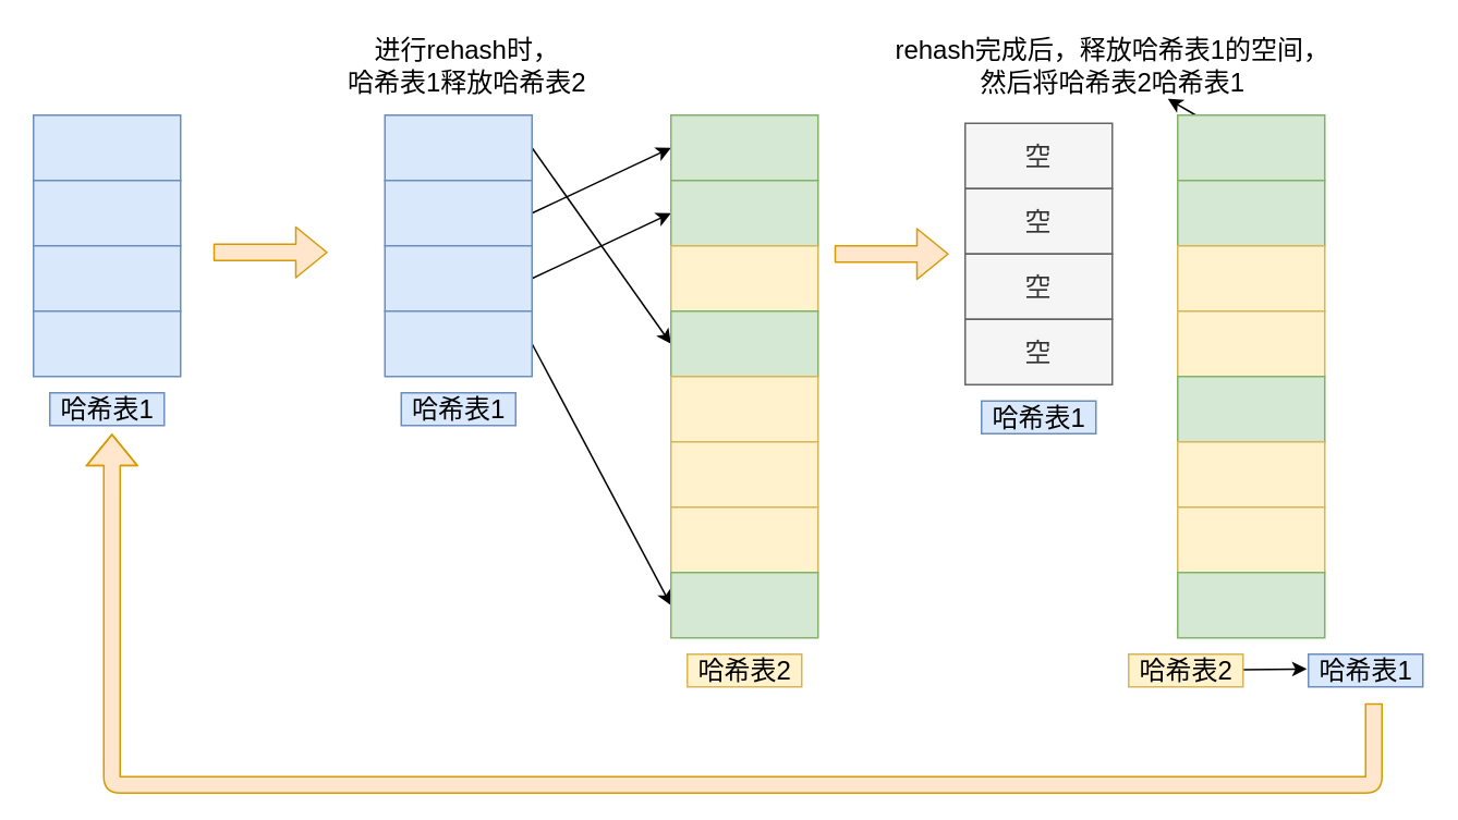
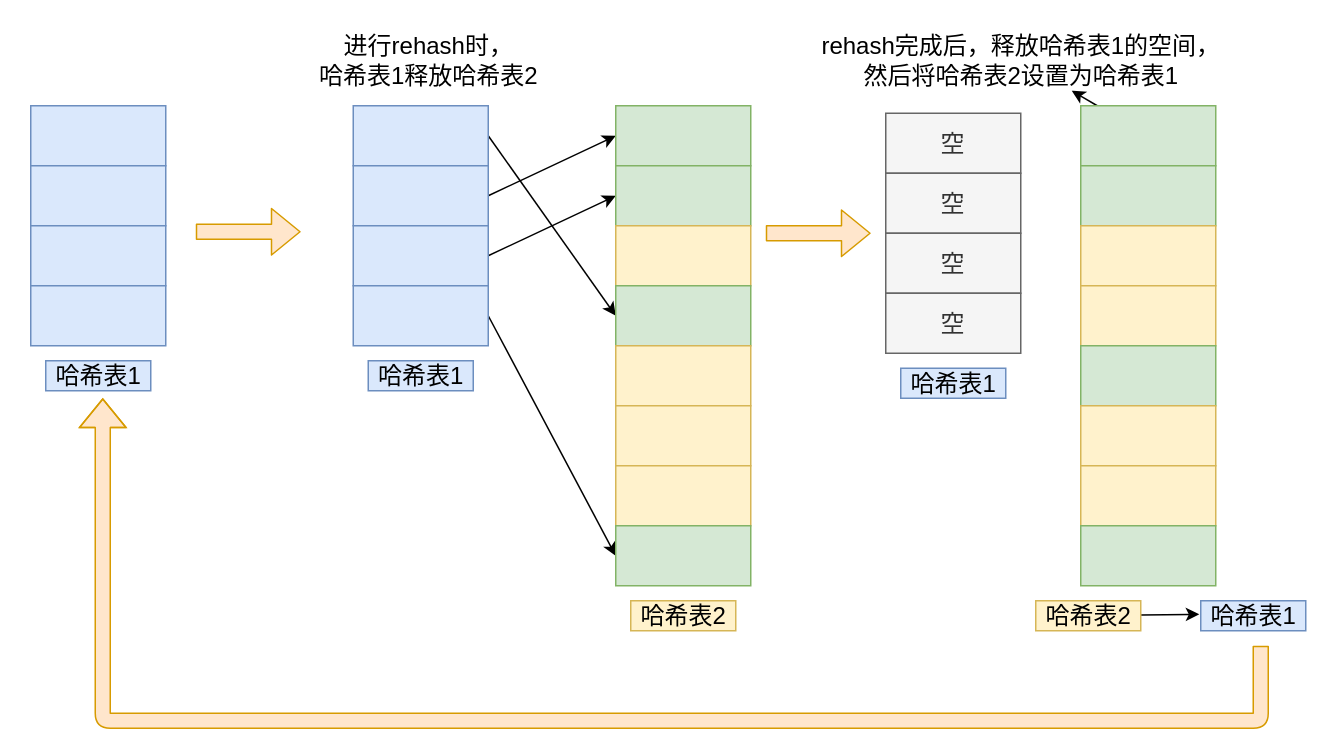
  <mxCell id="0" />
  <mxCell id="1" parent="0" />
  <mxCell id="2" value="" style="rounded=0;whiteSpace=wrap;html=1;fillColor=#dae8fc;strokeColor=#6c8ebf;fontSize=16;" vertex="1" parent="1"><mxGeometry x="20" y="70" width="90" height="40" as="geometry" /></mxCell>
  <mxCell id="3" value="" style="rounded=0;whiteSpace=wrap;html=1;fillColor=#dae8fc;strokeColor=#6c8ebf;fontSize=16;" vertex="1" parent="1"><mxGeometry x="20" y="110" width="90" height="40" as="geometry" /></mxCell>
  <mxCell id="4" value="" style="rounded=0;whiteSpace=wrap;html=1;fillColor=#dae8fc;strokeColor=#6c8ebf;fontSize=16;" vertex="1" parent="1"><mxGeometry x="20" y="150" width="90" height="40" as="geometry" /></mxCell>
  <mxCell id="5" value="" style="rounded=0;whiteSpace=wrap;html=1;fillColor=#dae8fc;strokeColor=#6c8ebf;fontSize=16;" vertex="1" parent="1"><mxGeometry x="20" y="190" width="90" height="40" as="geometry" /></mxCell>
  <mxCell id="6" value="哈希表1" style="text;html=1;align=center;verticalAlign=middle;resizable=0;points=[];autosize=1;fontSize=16;fillColor=#dae8fc;strokeColor=#6c8ebf;" vertex="1" parent="1"><mxGeometry x="30" y="240" width="70" height="20" as="geometry" /></mxCell>
  <mxCell id="7" style="rounded=0;orthogonalLoop=1;jettySize=auto;html=1;entryX=0;entryY=0.5;entryDx=0;entryDy=0;exitX=1;exitY=0.5;exitDx=0;exitDy=0;fontSize=16;" edge="1" parent="1" source="8" target="20"><mxGeometry relative="1" as="geometry" /></mxCell>
  <mxCell id="8" value="" style="rounded=0;whiteSpace=wrap;html=1;fontSize=16;fillColor=#dae8fc;strokeColor=#6c8ebf;" vertex="1" parent="1"><mxGeometry x="235" y="70" width="90" height="40" as="geometry" /></mxCell>
  <mxCell id="9" style="edgeStyle=none;rounded=0;orthogonalLoop=1;jettySize=auto;html=1;entryX=0;entryY=0.5;entryDx=0;entryDy=0;exitX=1;exitY=0.5;exitDx=0;exitDy=0;fontSize=16;" edge="1" parent="1" source="10" target="17"><mxGeometry relative="1" as="geometry" /></mxCell>
  <mxCell id="10" value="" style="rounded=0;whiteSpace=wrap;html=1;fontSize=16;fillColor=#dae8fc;strokeColor=#6c8ebf;" vertex="1" parent="1"><mxGeometry x="235" y="110" width="90" height="40" as="geometry" /></mxCell>
  <mxCell id="11" value="进行rehash时，&lt;br style=&quot;font-size: 16px;&quot;&gt;哈希表1释放哈希表2" style="text;html=1;align=center;verticalAlign=middle;resizable=0;points=[];autosize=1;fontSize=16;" vertex="1" parent="1"><mxGeometry x="170" y="20" width="230" height="40" as="geometry" /></mxCell>
  <mxCell id="12" style="edgeStyle=none;rounded=0;orthogonalLoop=1;jettySize=auto;html=1;entryX=0;entryY=0.5;entryDx=0;entryDy=0;exitX=1;exitY=0.5;exitDx=0;exitDy=0;fontSize=16;" edge="1" parent="1" source="13" target="18"><mxGeometry relative="1" as="geometry" /></mxCell>
  <mxCell id="13" value="" style="rounded=0;whiteSpace=wrap;html=1;fontSize=16;fillColor=#dae8fc;strokeColor=#6c8ebf;" vertex="1" parent="1"><mxGeometry x="235" y="150" width="90" height="40" as="geometry" /></mxCell>
  <mxCell id="14" style="edgeStyle=none;rounded=0;orthogonalLoop=1;jettySize=auto;html=1;entryX=0;entryY=0.5;entryDx=0;entryDy=0;exitX=1;exitY=0.5;exitDx=0;exitDy=0;fontSize=16;" edge="1" parent="1" source="15" target="25"><mxGeometry relative="1" as="geometry" /></mxCell>
  <mxCell id="15" value="" style="rounded=0;whiteSpace=wrap;html=1;fontSize=16;fillColor=#dae8fc;strokeColor=#6c8ebf;" vertex="1" parent="1"><mxGeometry x="235" y="190" width="90" height="40" as="geometry" /></mxCell>
  <mxCell id="16" value="哈希表1" style="text;html=1;align=center;verticalAlign=middle;resizable=0;points=[];autosize=1;fontSize=16;fillColor=#dae8fc;strokeColor=#6c8ebf;" vertex="1" parent="1"><mxGeometry x="245" y="240" width="70" height="20" as="geometry" /></mxCell>
  <mxCell id="17" value="" style="rounded=0;whiteSpace=wrap;html=1;fontSize=16;fillColor=#d5e8d4;strokeColor=#82b366;" vertex="1" parent="1"><mxGeometry x="410" y="70" width="90" height="40" as="geometry" /></mxCell>
  <mxCell id="18" value="" style="rounded=0;whiteSpace=wrap;html=1;fontSize=16;fillColor=#d5e8d4;strokeColor=#82b366;" vertex="1" parent="1"><mxGeometry x="410" y="110" width="90" height="40" as="geometry" /></mxCell>
  <mxCell id="19" value="" style="rounded=0;whiteSpace=wrap;html=1;fontSize=16;fillColor=#fff2cc;strokeColor=#d6b656;" vertex="1" parent="1"><mxGeometry x="410" y="150" width="90" height="40" as="geometry" /></mxCell>
  <mxCell id="20" value="" style="rounded=0;whiteSpace=wrap;html=1;fontSize=16;fillColor=#d5e8d4;strokeColor=#82b366;" vertex="1" parent="1"><mxGeometry x="410" y="190" width="90" height="40" as="geometry" /></mxCell>
  <mxCell id="21" value="哈希表2" style="text;html=1;align=center;verticalAlign=middle;resizable=0;points=[];autosize=1;fontSize=16;fillColor=#fff2cc;strokeColor=#d6b656;" vertex="1" parent="1"><mxGeometry x="420" y="400" width="70" height="20" as="geometry" /></mxCell>
  <mxCell id="22" value="" style="rounded=0;whiteSpace=wrap;html=1;fontSize=16;fillColor=#fff2cc;strokeColor=#d6b656;" vertex="1" parent="1"><mxGeometry x="410" y="230" width="90" height="40" as="geometry" /></mxCell>
  <mxCell id="23" value="" style="rounded=0;whiteSpace=wrap;html=1;fontSize=16;fillColor=#fff2cc;strokeColor=#d6b656;" vertex="1" parent="1"><mxGeometry x="410" y="270" width="90" height="40" as="geometry" /></mxCell>
  <mxCell id="24" value="" style="rounded=0;whiteSpace=wrap;html=1;fontSize=16;fillColor=#fff2cc;strokeColor=#d6b656;" vertex="1" parent="1"><mxGeometry x="410" y="310" width="90" height="40" as="geometry" /></mxCell>
  <mxCell id="25" value="" style="rounded=0;whiteSpace=wrap;html=1;fontSize=16;fillColor=#d5e8d4;strokeColor=#82b366;" vertex="1" parent="1"><mxGeometry x="410" y="350" width="90" height="40" as="geometry" /></mxCell>
  <mxCell id="26" style="edgeStyle=none;rounded=0;orthogonalLoop=1;jettySize=auto;html=1;fontSize=16;" edge="1" parent="1" source="27" target="37"><mxGeometry relative="1" as="geometry" /></mxCell>
  <mxCell id="27" value="" style="rounded=0;whiteSpace=wrap;html=1;fontSize=16;fillColor=#d5e8d4;strokeColor=#82b366;" vertex="1" parent="1"><mxGeometry x="720" y="70" width="90" height="40" as="geometry" /></mxCell>
  <mxCell id="28" value="" style="rounded=0;whiteSpace=wrap;html=1;fontSize=16;fillColor=#d5e8d4;strokeColor=#82b366;" vertex="1" parent="1"><mxGeometry x="720" y="110" width="90" height="40" as="geometry" /></mxCell>
  <mxCell id="29" value="" style="rounded=0;whiteSpace=wrap;html=1;fontSize=16;fillColor=#fff2cc;strokeColor=#d6b656;" vertex="1" parent="1"><mxGeometry x="720" y="150" width="90" height="40" as="geometry" /></mxCell>
  <mxCell id="30" value="" style="rounded=0;whiteSpace=wrap;html=1;fontSize=16;fillColor=#fff2cc;strokeColor=#d6b656;" vertex="1" parent="1"><mxGeometry x="720" y="190" width="90" height="40" as="geometry" /></mxCell>
  <mxCell id="31" style="edgeStyle=none;rounded=0;orthogonalLoop=1;jettySize=auto;html=1;entryX=-0.014;entryY=0.45;entryDx=0;entryDy=0;entryPerimeter=0;fontSize=16;" edge="1" parent="1" source="32" target="43"><mxGeometry relative="1" as="geometry" /></mxCell>
  <mxCell id="32" value="哈希表2" style="text;html=1;align=center;verticalAlign=middle;resizable=0;points=[];autosize=1;fontSize=16;fillColor=#fff2cc;strokeColor=#d6b656;" vertex="1" parent="1"><mxGeometry x="690" y="400" width="70" height="20" as="geometry" /></mxCell>
  <mxCell id="33" value="" style="rounded=0;whiteSpace=wrap;html=1;fontSize=16;fillColor=#d5e8d4;strokeColor=#82b366;" vertex="1" parent="1"><mxGeometry x="720" y="230" width="90" height="40" as="geometry" /></mxCell>
  <mxCell id="34" value="" style="rounded=0;whiteSpace=wrap;html=1;fontSize=16;fillColor=#fff2cc;strokeColor=#d6b656;" vertex="1" parent="1"><mxGeometry x="720" y="270" width="90" height="40" as="geometry" /></mxCell>
  <mxCell id="35" value="" style="rounded=0;whiteSpace=wrap;html=1;fontSize=16;fillColor=#fff2cc;strokeColor=#d6b656;" vertex="1" parent="1"><mxGeometry x="720" y="310" width="90" height="40" as="geometry" /></mxCell>
  <mxCell id="36" value="" style="rounded=0;whiteSpace=wrap;html=1;fontSize=16;fillColor=#d5e8d4;strokeColor=#82b366;" vertex="1" parent="1"><mxGeometry x="720" y="350" width="90" height="40" as="geometry" /></mxCell>
- <mxCell id="37" value="rehash完成后，释放哈希表1的空间，&lt;br&gt;然后将哈希表2哈希表1" style="text;html=1;align=center;verticalAlign=middle;resizable=0;points=[];autosize=1;fontSize=16;" vertex="1" parent="1"><mxGeometry x="540" y="20" width="280" height="40" as="geometry" /></mxCell>
+ <mxCell id="37" value="rehash完成后，释放哈希表1的空间，&lt;br&gt;然后将哈希表2设置为哈希表1" style="text;html=1;align=center;verticalAlign=middle;resizable=0;points=[];autosize=1;fontSize=16;" vertex="1" parent="1"><mxGeometry x="540" y="20" width="280" height="40" as="geometry" /></mxCell>
  <mxCell id="38" value="空" style="rounded=0;whiteSpace=wrap;html=1;fontSize=16;fillColor=#f5f5f5;strokeColor=#666666;fontColor=#333333;" vertex="1" parent="1"><mxGeometry x="590" y="75" width="90" height="40" as="geometry" /></mxCell>
  <mxCell id="39" value="&lt;span&gt;空&lt;/span&gt;" style="rounded=0;whiteSpace=wrap;html=1;fontSize=16;fillColor=#f5f5f5;strokeColor=#666666;fontColor=#333333;" vertex="1" parent="1"><mxGeometry x="590" y="115" width="90" height="40" as="geometry" /></mxCell>
  <mxCell id="40" value="&lt;span&gt;空&lt;/span&gt;" style="rounded=0;whiteSpace=wrap;html=1;fontSize=16;fillColor=#f5f5f5;strokeColor=#666666;fontColor=#333333;" vertex="1" parent="1"><mxGeometry x="590" y="155" width="90" height="40" as="geometry" /></mxCell>
  <mxCell id="41" value="&lt;span&gt;空&lt;/span&gt;" style="rounded=0;whiteSpace=wrap;html=1;fontSize=16;fillColor=#f5f5f5;strokeColor=#666666;fontColor=#333333;" vertex="1" parent="1"><mxGeometry x="590" y="195" width="90" height="40" as="geometry" /></mxCell>
  <mxCell id="42" value="哈希表1" style="text;html=1;align=center;verticalAlign=middle;resizable=0;points=[];autosize=1;fontSize=16;fillColor=#dae8fc;strokeColor=#6c8ebf;" vertex="1" parent="1"><mxGeometry x="600" y="245" width="70" height="20" as="geometry" /></mxCell>
  <mxCell id="43" value="哈希表1" style="text;html=1;align=center;verticalAlign=middle;resizable=0;points=[];autosize=1;fontSize=16;fillColor=#dae8fc;strokeColor=#6c8ebf;" vertex="1" parent="1"><mxGeometry x="800" y="400" width="70" height="20" as="geometry" /></mxCell>
  <mxCell id="44" value="" style="shape=flexArrow;endArrow=classic;html=1;fontSize=16;fillColor=#ffe6cc;strokeColor=#d79b00;" edge="1" parent="1"><mxGeometry width="50" height="50" relative="1" as="geometry"><mxPoint x="130" y="154" as="sourcePoint" /><mxPoint x="200" y="154" as="targetPoint" /></mxGeometry></mxCell>
  <mxCell id="45" value="" style="shape=flexArrow;endArrow=classic;html=1;fontSize=16;fillColor=#ffe6cc;strokeColor=#d79b00;" edge="1" parent="1"><mxGeometry width="50" height="50" relative="1" as="geometry"><mxPoint x="510" y="155" as="sourcePoint" /><mxPoint x="580" y="155" as="targetPoint" /></mxGeometry></mxCell>
  <mxCell id="46" value="" style="shape=flexArrow;endArrow=classic;html=1;fontSize=16;entryX=0.543;entryY=1.25;entryDx=0;entryDy=0;entryPerimeter=0;fillColor=#ffe6cc;strokeColor=#d79b00;" edge="1" parent="1" target="6"><mxGeometry width="50" height="50" relative="1" as="geometry"><mxPoint x="840" y="430" as="sourcePoint" /><mxPoint x="764.5" y="480" as="targetPoint" /><Array as="points"><mxPoint x="840" y="480" /><mxPoint x="68" y="480" /></Array></mxGeometry></mxCell>
